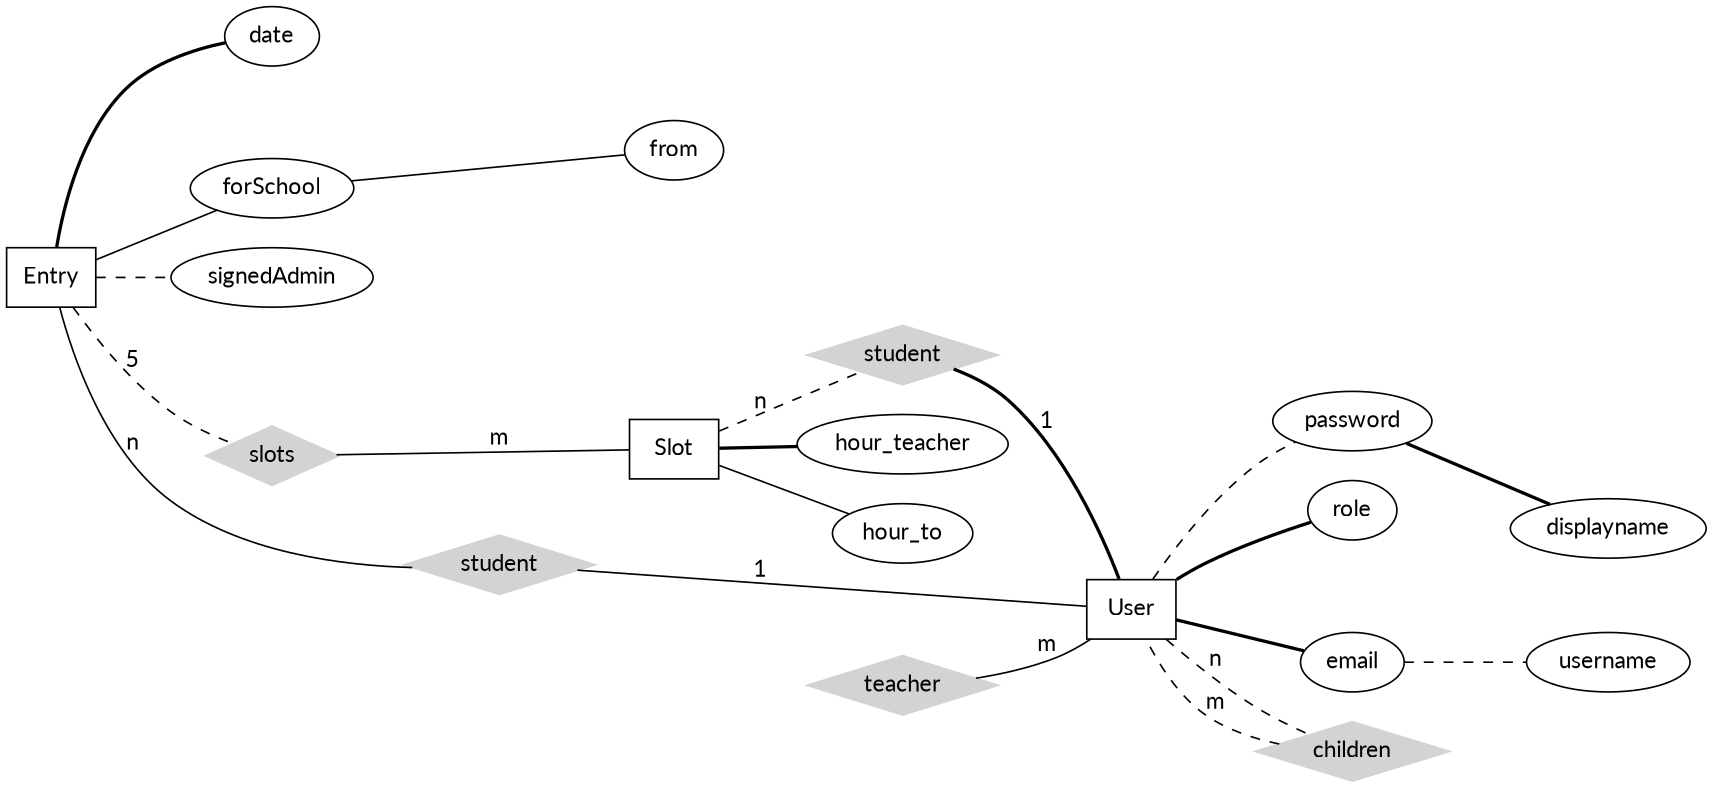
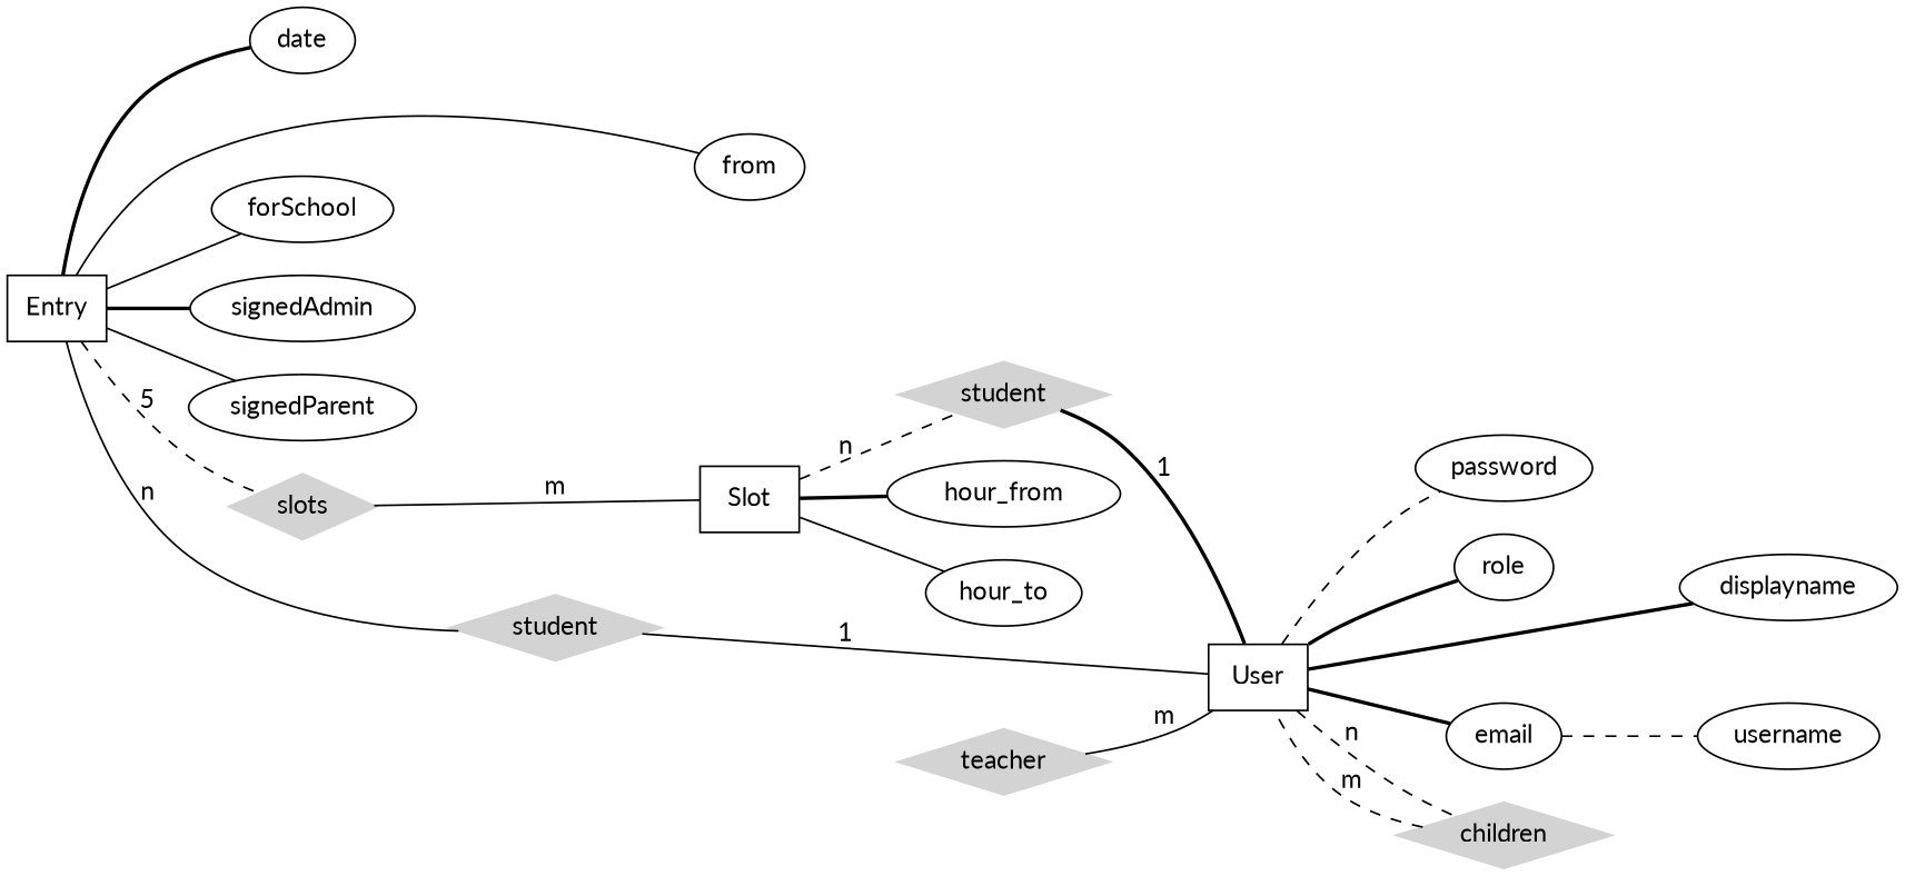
  graph {
    fontname=Lato
    rankdir=LR
    node [fontname=Lato shape=ellipse]
    edge [fontname=Lato style=solid]
    username
    displayname
    role
    email
    password
    date
    n7 [label=from]
    forSchool
    signedAdmin
-   hour_from [label=hour_teacher]
+   signedParent
+   hour_from
    hour_to
    User [shape=box]
    children [color=lightgrey shape=diamond style=filled]
    Entry [shape=box]
    slots [color=lightgrey shape=diamond style=filled]
    n17 [color=lightgrey label=student shape=diamond style=filled]
    Slot [shape=box]
    n19 [color=lightgrey label=student shape=diamond style=filled]
    teacher [color=lightgrey shape=diamond style=filled]
    subgraph sub_1 {
      username
      displayname
      role
      email
      password
    }
    subgraph sub_2 {
      date
      n7
      forSchool
      signedAdmin
+     signedParent
    }
    subgraph sub_3 {
      hour_from
      hour_to
    }
    email -- username [style=dashed]
-   password -- displayname [style=bold]
+   User -- displayname [style=bold]
    User -- role [style=bold]
    User -- email [style=bold]
    User -- password [style=dashed]
    User -- children [label=n style=dashed]
    children -- User [label=m style=dashed]
    Entry -- date [style=bold]
-   forSchool -- n7
+   Entry -- n7
    Entry -- forSchool
-   Entry -- signedAdmin [style=dashed]
+   Entry -- signedAdmin [style=bold]
+   Entry -- signedParent
    Entry -- slots [label=5 style=dashed]
    Entry -- n17 [label=n]
    slots -- Slot [label=m]
    n17 -- User [label=1]
    Slot -- hour_from [style=bold]
    Slot -- hour_to
    Slot -- n19 [label=n style=dashed]
    n19 -- User [label=1 style=bold]
    teacher -- User [label=m]
  }
